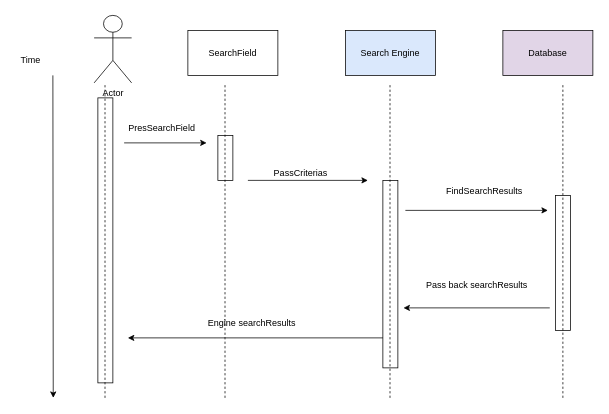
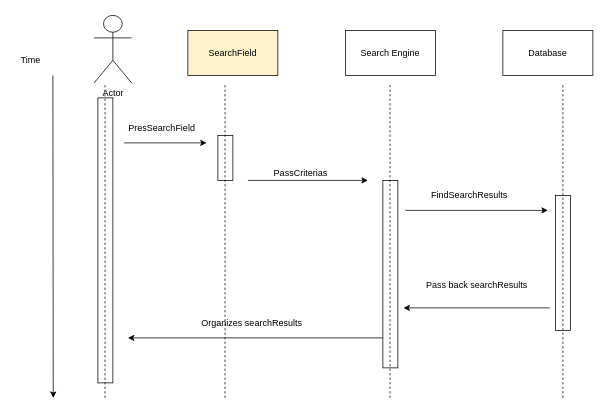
  <mxCell id="0" />
  <mxCell id="1" parent="0" />
  <mxCell id="2" value="Actor" style="shape=umlActor;verticalLabelPosition=bottom;verticalAlign=top;html=1;" parent="1" vertex="1"><mxGeometry x="125" y="20" width="50" height="90" as="geometry" /></mxCell>
  <mxCell id="3" value="" style="rounded=0;whiteSpace=wrap;html=1;" vertex="1" parent="1"><mxGeometry x="130" y="130" width="20" height="380" as="geometry" /></mxCell>
  <mxCell id="4" value="" style="rounded=0;whiteSpace=wrap;html=1;" vertex="1" parent="1"><mxGeometry x="290" y="180" width="20" height="60" as="geometry" /></mxCell>
- <mxCell id="5" value="SearchField" style="rounded=0;whiteSpace=wrap;html=1;" vertex="1" parent="1"><mxGeometry x="250" y="40" width="120" height="60" as="geometry" /></mxCell>
- <mxCell id="6" value="Search Engine" style="rounded=0;whiteSpace=wrap;html=1;fillColor=#dae8fc;" vertex="1" parent="1"><mxGeometry x="460" y="40" width="120" height="60" as="geometry" /></mxCell>
- <mxCell id="7" value="Database" style="rounded=0;whiteSpace=wrap;html=1;fillColor=#e1d5e7;" vertex="1" parent="1"><mxGeometry x="670" y="40" width="120" height="60" as="geometry" /></mxCell>
+ <mxCell id="5" value="SearchField" style="rounded=0;whiteSpace=wrap;html=1;fillColor=#fff2cc;" vertex="1" parent="1"><mxGeometry x="250" y="40" width="120" height="60" as="geometry" /></mxCell>
+ <mxCell id="6" value="Search Engine" style="rounded=0;whiteSpace=wrap;html=1;" vertex="1" parent="1"><mxGeometry x="460" y="40" width="120" height="60" as="geometry" /></mxCell>
+ <mxCell id="7" value="Database" style="rounded=0;whiteSpace=wrap;html=1;" vertex="1" parent="1"><mxGeometry x="670" y="40" width="120" height="60" as="geometry" /></mxCell>
  <mxCell id="8" value="PresSearchField" style="text;html=1;align=center;verticalAlign=middle;resizable=0;points=[];autosize=1;strokeColor=none;fillColor=none;" vertex="1" parent="1"><mxGeometry x="165" y="160" width="100" height="20" as="geometry" /></mxCell>
  <mxCell id="9" value="" style="endArrow=classic;html=1;rounded=0;" edge="1" parent="1"><mxGeometry width="50" height="50" relative="1" as="geometry"><mxPoint x="165" y="190" as="sourcePoint" /><mxPoint x="275" y="190" as="targetPoint" /></mxGeometry></mxCell>
  <mxCell id="10" value="" style="endArrow=classic;html=1;rounded=0;" edge="1" parent="1"><mxGeometry width="50" height="50" relative="1" as="geometry"><mxPoint x="70" y="100" as="sourcePoint" /><mxPoint x="70.5" y="530" as="targetPoint" /></mxGeometry></mxCell>
  <mxCell id="11" value="Time" style="text;html=1;align=center;verticalAlign=middle;resizable=0;points=[];autosize=1;strokeColor=none;fillColor=none;" vertex="1" parent="1"><mxGeometry x="20" y="70" width="40" height="20" as="geometry" /></mxCell>
  <mxCell id="12" value="" style="endArrow=classic;html=1;rounded=0;" edge="1" parent="1"><mxGeometry width="50" height="50" relative="1" as="geometry"><mxPoint x="330" y="240" as="sourcePoint" /><mxPoint x="490" y="240" as="targetPoint" /></mxGeometry></mxCell>
  <mxCell id="13" value="" style="rounded=0;whiteSpace=wrap;html=1;" vertex="1" parent="1"><mxGeometry x="510" y="240" width="20" height="250" as="geometry" /></mxCell>
  <mxCell id="14" value="PassCriterias" style="text;html=1;align=center;verticalAlign=middle;resizable=0;points=[];autosize=1;strokeColor=none;fillColor=none;" vertex="1" parent="1"><mxGeometry x="360" y="220" width="80" height="20" as="geometry" /></mxCell>
  <mxCell id="15" value="" style="endArrow=classic;html=1;rounded=0;" edge="1" parent="1"><mxGeometry width="50" height="50" relative="1" as="geometry"><mxPoint x="540" y="280" as="sourcePoint" /><mxPoint x="730" y="280" as="targetPoint" /></mxGeometry></mxCell>
  <mxCell id="16" value="" style="rounded=0;whiteSpace=wrap;html=1;" vertex="1" parent="1"><mxGeometry x="740" y="260" width="20" height="180" as="geometry" /></mxCell>
- <mxCell id="17" value="FindSearchResults" style="text;html=1;align=center;verticalAlign=middle;resizable=0;points=[];autosize=1;strokeColor=none;fillColor=none;" vertex="1" parent="1"><mxGeometry x="590" y="245" width="110" height="20" as="geometry" /></mxCell>
+ <mxCell id="17" value="FindSearchResults" style="text;html=1;align=center;verticalAlign=middle;resizable=0;points=[];autosize=1;strokeColor=none;fillColor=none;" vertex="1" parent="1"><mxGeometry x="570" y="250" width="110" height="20" as="geometry" /></mxCell>
  <mxCell id="18" value="" style="endArrow=classic;html=1;rounded=0;" edge="1" parent="1"><mxGeometry width="50" height="50" relative="1" as="geometry"><mxPoint x="732.5" y="410" as="sourcePoint" /><mxPoint x="537.5" y="410" as="targetPoint" /></mxGeometry></mxCell>
  <mxCell id="19" value="Pass back searchResults" style="text;html=1;align=center;verticalAlign=middle;resizable=0;points=[];autosize=1;strokeColor=none;fillColor=none;" vertex="1" parent="1"><mxGeometry x="560" y="370" width="150" height="20" as="geometry" /></mxCell>
  <mxCell id="20" value="" style="endArrow=classic;html=1;rounded=0;" edge="1" parent="1"><mxGeometry width="50" height="50" relative="1" as="geometry"><mxPoint x="510" y="450" as="sourcePoint" /><mxPoint x="170" y="450" as="targetPoint" /></mxGeometry></mxCell>
- <mxCell id="21" value="Engine searchResults" style="text;html=1;align=center;verticalAlign=middle;resizable=0;points=[];autosize=1;strokeColor=none;fillColor=none;" vertex="1" parent="1"><mxGeometry x="260" y="420" width="150" height="20" as="geometry" /></mxCell>
+ <mxCell id="21" value="Organizes searchResults" style="text;html=1;align=center;verticalAlign=middle;resizable=0;points=[];autosize=1;strokeColor=none;fillColor=none;" vertex="1" parent="1"><mxGeometry x="260" y="420" width="150" height="20" as="geometry" /></mxCell>
  <mxCell id="22" value="" style="endArrow=none;html=1;rounded=0;dashed=1;" edge="1" parent="1"><mxGeometry width="50" height="50" relative="1" as="geometry"><mxPoint x="750" y="530" as="sourcePoint" /><mxPoint x="750" y="110" as="targetPoint" /></mxGeometry></mxCell>
  <mxCell id="23" value="" style="endArrow=none;html=1;rounded=0;dashed=1;" edge="1" parent="1"><mxGeometry width="50" height="50" relative="1" as="geometry"><mxPoint x="519.5" y="530" as="sourcePoint" /><mxPoint x="519.5" y="110" as="targetPoint" /></mxGeometry></mxCell>
  <mxCell id="24" value="" style="endArrow=none;html=1;rounded=0;dashed=1;" edge="1" parent="1"><mxGeometry width="50" height="50" relative="1" as="geometry"><mxPoint x="299.5" y="530" as="sourcePoint" /><mxPoint x="299.5" y="110" as="targetPoint" /></mxGeometry></mxCell>
  <mxCell id="25" value="" style="endArrow=none;html=1;rounded=0;dashed=1;" edge="1" parent="1"><mxGeometry width="50" height="50" relative="1" as="geometry"><mxPoint x="139.5" y="530" as="sourcePoint" /><mxPoint x="139.5" y="110" as="targetPoint" /></mxGeometry></mxCell>
